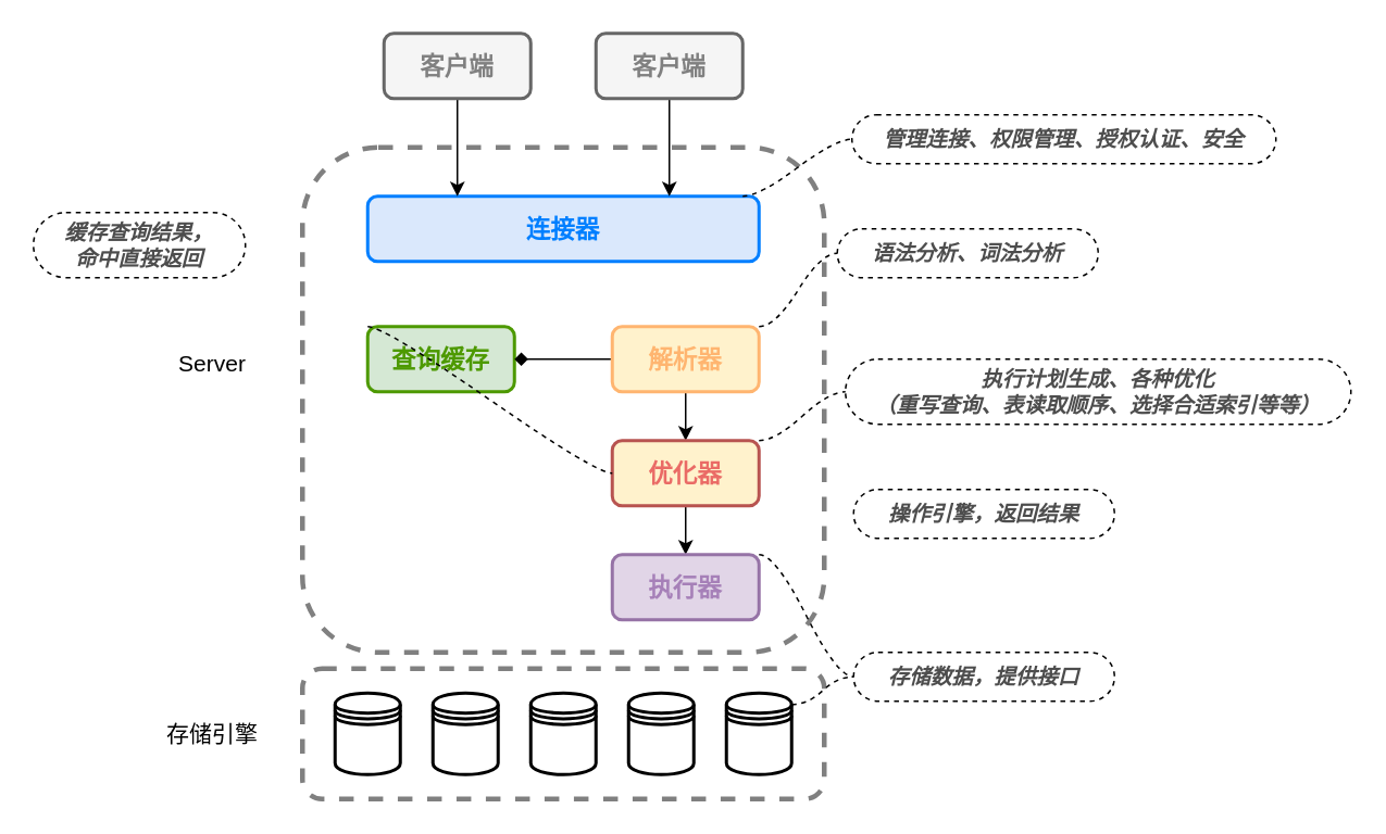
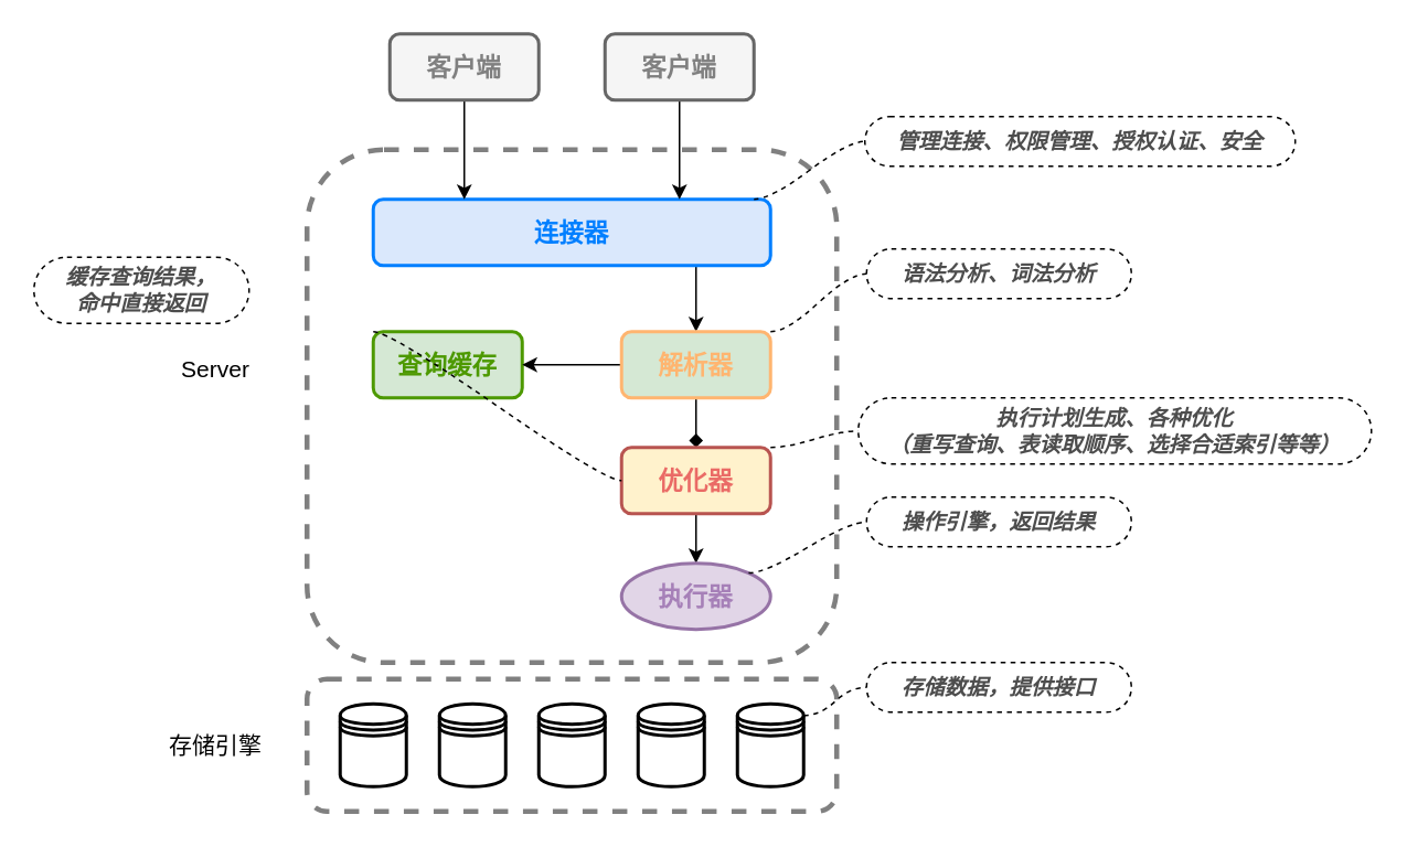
  <mxCell id="0" />
  <mxCell id="1" parent="0" />
  <mxCell id="2" value="" style="rounded=1;whiteSpace=wrap;html=1;dashed=1;strokeWidth=3;fillColor=none;strokeColor=#808080;" parent="1" vertex="1"><mxGeometry x="185" y="410" width="320" height="80" as="geometry" /></mxCell>
  <mxCell id="3" value="" style="rounded=1;whiteSpace=wrap;html=1;dashed=1;strokeWidth=3;fillColor=none;strokeColor=#808080;" parent="1" vertex="1"><mxGeometry x="185" y="90" width="320" height="310" as="geometry" /></mxCell>
+ <mxCell id="4" style="edgeStyle=orthogonalEdgeStyle;rounded=0;orthogonalLoop=1;jettySize=auto;html=1;exitX=0.75;exitY=1;exitDx=0;exitDy=0;entryX=0.5;entryY=0;entryDx=0;entryDy=0;" parent="1" source="5" target="9" edge="1"><mxGeometry relative="1" as="geometry"><Array as="points"><mxPoint x="420" y="160" /></Array></mxGeometry></mxCell>
  <mxCell id="5" value="&lt;b&gt;&lt;font style=&quot;font-size: 15px&quot; color=&quot;#007fff&quot;&gt;连接器&lt;/font&gt;&lt;/b&gt;" style="rounded=1;whiteSpace=wrap;html=1;fillColor=#dae8fc;strokeWidth=2;strokeColor=#007FFF;" parent="1" vertex="1"><mxGeometry x="225" y="120" width="240" height="40" as="geometry" /></mxCell>
  <mxCell id="6" value="&lt;b&gt;&lt;font style=&quot;font-size: 15px&quot; color=&quot;#4d9900&quot;&gt;查询缓存&lt;/font&gt;&lt;/b&gt;" style="rounded=1;whiteSpace=wrap;html=1;fillColor=#d5e8d4;strokeWidth=2;strokeColor=#4D9900;" parent="1" vertex="1"><mxGeometry x="225" y="200" width="90" height="40" as="geometry" /></mxCell>
- <mxCell id="7" style="edgeStyle=orthogonalEdgeStyle;rounded=0;orthogonalLoop=1;jettySize=auto;html=1;entryX=1;entryY=0.5;entryDx=0;entryDy=0;endArrow=diamond;" parent="1" source="9" target="6" edge="1"><mxGeometry relative="1" as="geometry" /></mxCell>
- <mxCell id="8" style="edgeStyle=orthogonalEdgeStyle;rounded=0;orthogonalLoop=1;jettySize=auto;html=1;entryX=0.5;entryY=0;entryDx=0;entryDy=0;" parent="1" source="9" target="11" edge="1"><mxGeometry relative="1" as="geometry" /></mxCell>
- <mxCell id="9" value="&lt;b&gt;&lt;font style=&quot;font-size: 15px&quot; color=&quot;#ffb570&quot;&gt;解析器&lt;/font&gt;&lt;/b&gt;" style="rounded=1;whiteSpace=wrap;html=1;fillColor=#fff2cc;strokeWidth=2;strokeColor=#FFB570;" parent="1" vertex="1"><mxGeometry x="375" y="200" width="90" height="40" as="geometry" /></mxCell>
+ <mxCell id="7" style="edgeStyle=orthogonalEdgeStyle;rounded=0;orthogonalLoop=1;jettySize=auto;html=1;entryX=1;entryY=0.5;entryDx=0;entryDy=0;" parent="1" source="9" target="6" edge="1"><mxGeometry relative="1" as="geometry" /></mxCell>
+ <mxCell id="8" style="edgeStyle=orthogonalEdgeStyle;rounded=0;orthogonalLoop=1;jettySize=auto;html=1;entryX=0.5;entryY=0;entryDx=0;entryDy=0;endArrow=diamond;" parent="1" source="9" target="11" edge="1"><mxGeometry relative="1" as="geometry" /></mxCell>
+ <mxCell id="9" value="&lt;b&gt;&lt;font style=&quot;font-size: 15px&quot; color=&quot;#ffb570&quot;&gt;解析器&lt;/font&gt;&lt;/b&gt;" style="rounded=1;whiteSpace=wrap;html=1;fillColor=#d5e8d4;strokeWidth=2;strokeColor=#FFB570;" parent="1" vertex="1"><mxGeometry x="375" y="200" width="90" height="40" as="geometry" /></mxCell>
  <mxCell id="10" style="edgeStyle=orthogonalEdgeStyle;rounded=0;orthogonalLoop=1;jettySize=auto;html=1;entryX=0.5;entryY=0;entryDx=0;entryDy=0;" parent="1" source="11" target="12" edge="1"><mxGeometry relative="1" as="geometry" /></mxCell>
  <mxCell id="11" value="&lt;b&gt;&lt;font style=&quot;font-size: 15px&quot; color=&quot;#ea6b66&quot;&gt;优化器&lt;/font&gt;&lt;/b&gt;" style="rounded=1;whiteSpace=wrap;html=1;fillColor=#fff2cc;strokeWidth=2;strokeColor=#b85450;" parent="1" vertex="1"><mxGeometry x="375" y="270" width="90" height="40" as="geometry" /></mxCell>
- <mxCell id="12" value="&lt;b&gt;&lt;font style=&quot;font-size: 15px&quot; color=&quot;#a680b8&quot;&gt;执行器&lt;/font&gt;&lt;/b&gt;" style="rounded=1;whiteSpace=wrap;html=1;fillColor=#e1d5e7;strokeWidth=2;strokeColor=#9673a6;" parent="1" vertex="1"><mxGeometry x="375" y="340" width="90" height="40" as="geometry" /></mxCell>
+ <mxCell id="12" value="&lt;b&gt;&lt;font style=&quot;font-size: 15px&quot; color=&quot;#a680b8&quot;&gt;执行器&lt;/font&gt;&lt;/b&gt;" style="ellipse;whiteSpace=wrap;html=1;fillColor=#e1d5e7;strokeWidth=2;strokeColor=#9673a6;" parent="1" vertex="1"><mxGeometry x="375" y="340" width="90" height="40" as="geometry" /></mxCell>
  <mxCell id="13" value="" style="shape=datastore;whiteSpace=wrap;html=1;strokeWidth=2;fillColor=none;" parent="1" vertex="1"><mxGeometry x="205" y="425" width="40" height="50" as="geometry" /></mxCell>
  <mxCell id="14" value="" style="shape=datastore;whiteSpace=wrap;html=1;strokeWidth=2;fillColor=none;" parent="1" vertex="1"><mxGeometry x="265" y="425" width="40" height="50" as="geometry" /></mxCell>
  <mxCell id="15" value="" style="shape=datastore;whiteSpace=wrap;html=1;strokeWidth=2;fillColor=none;" parent="1" vertex="1"><mxGeometry x="325" y="425" width="40" height="50" as="geometry" /></mxCell>
  <mxCell id="16" value="" style="shape=datastore;whiteSpace=wrap;html=1;strokeWidth=2;fillColor=none;" parent="1" vertex="1"><mxGeometry x="385" y="425" width="40" height="50" as="geometry" /></mxCell>
  <mxCell id="17" value="" style="shape=datastore;whiteSpace=wrap;html=1;strokeWidth=2;fillColor=none;" parent="1" vertex="1"><mxGeometry x="445" y="425" width="40" height="50" as="geometry" /></mxCell>
  <mxCell id="18" value="&lt;font style=&quot;font-size: 14px&quot;&gt;Server&lt;/font&gt;" style="text;html=1;strokeColor=none;fillColor=none;align=center;verticalAlign=middle;whiteSpace=wrap;rounded=0;" parent="1" vertex="1"><mxGeometry x="95" y="210" width="70" height="25" as="geometry" /></mxCell>
  <mxCell id="19" value="&lt;font style=&quot;font-size: 14px&quot;&gt;存储引擎&lt;/font&gt;" style="text;html=1;strokeColor=none;fillColor=none;align=center;verticalAlign=middle;whiteSpace=wrap;rounded=0;" parent="1" vertex="1"><mxGeometry x="95" y="437.5" width="70" height="25" as="geometry" /></mxCell>
  <mxCell id="20" style="edgeStyle=orthogonalEdgeStyle;rounded=0;orthogonalLoop=1;jettySize=auto;html=1;" parent="1" source="21" edge="1"><mxGeometry relative="1" as="geometry"><mxPoint x="280" y="120" as="targetPoint" /><Array as="points"><mxPoint x="280" y="120" /></Array></mxGeometry></mxCell>
  <mxCell id="21" value="&lt;b&gt;&lt;font style=&quot;font-size: 15px&quot; color=&quot;#808080&quot;&gt;客户端&lt;/font&gt;&lt;/b&gt;" style="rounded=1;whiteSpace=wrap;html=1;fillColor=#f5f5f5;strokeWidth=2;strokeColor=#666666;fontColor=#333333;" parent="1" vertex="1"><mxGeometry x="235" y="20" width="90" height="40" as="geometry" /></mxCell>
  <mxCell id="22" style="edgeStyle=orthogonalEdgeStyle;rounded=0;orthogonalLoop=1;jettySize=auto;html=1;" parent="1" source="23" edge="1"><mxGeometry relative="1" as="geometry"><mxPoint x="410" y="120" as="targetPoint" /><Array as="points"><mxPoint x="410" y="120" /></Array></mxGeometry></mxCell>
  <mxCell id="23" value="&lt;b&gt;&lt;font style=&quot;font-size: 15px&quot; color=&quot;#808080&quot;&gt;客户端&lt;/font&gt;&lt;/b&gt;" style="rounded=1;whiteSpace=wrap;html=1;fillColor=#f5f5f5;strokeWidth=2;strokeColor=#666666;fontColor=#333333;" parent="1" vertex="1"><mxGeometry x="365" y="20" width="90" height="40" as="geometry" /></mxCell>
  <mxCell id="24" value="&lt;font style=&quot;font-size: 13px&quot; color=&quot;#4d4d4d&quot;&gt;&lt;b&gt;&lt;i&gt;管理连接、权限管理、授权认证、安全&lt;/i&gt;&lt;/b&gt;&lt;/font&gt;" style="whiteSpace=wrap;html=1;rounded=1;arcSize=50;align=center;verticalAlign=middle;strokeWidth=1;autosize=1;spacing=4;treeFolding=1;treeMoving=1;newEdgeStyle={&quot;edgeStyle&quot;:&quot;entityRelationEdgeStyle&quot;,&quot;startArrow&quot;:&quot;none&quot;,&quot;endArrow&quot;:&quot;none&quot;,&quot;segment&quot;:10,&quot;curved&quot;:1};fillColor=none;dashed=1;" parent="1" vertex="1"><mxGeometry x="522" y="70" width="260" height="30" as="geometry" /></mxCell>
  <mxCell id="25" value="" style="edgeStyle=entityRelationEdgeStyle;startArrow=none;endArrow=none;segment=10;curved=1;dashed=1;" parent="1" target="24" edge="1"><mxGeometry relative="1" as="geometry"><mxPoint x="455" y="120" as="sourcePoint" /></mxGeometry></mxCell>
- <mxCell id="26" value="&lt;font style=&quot;font-size: 13px&quot; color=&quot;#4d4d4d&quot;&gt;&lt;b&gt;&lt;i&gt;语法分析、词法分析&lt;/i&gt;&lt;/b&gt;&lt;/font&gt;" style="whiteSpace=wrap;html=1;rounded=1;arcSize=50;align=center;verticalAlign=middle;strokeWidth=1;autosize=1;spacing=4;treeFolding=1;treeMoving=1;newEdgeStyle={&quot;edgeStyle&quot;:&quot;entityRelationEdgeStyle&quot;,&quot;startArrow&quot;:&quot;none&quot;,&quot;endArrow&quot;:&quot;none&quot;,&quot;segment&quot;:10,&quot;curved&quot;:1};fillColor=none;dashed=1;" parent="1" vertex="1"><mxGeometry x="513" y="140" width="160" height="30" as="geometry" /></mxCell>
+ <mxCell id="26" value="&lt;font style=&quot;font-size: 13px&quot; color=&quot;#4d4d4d&quot;&gt;&lt;b&gt;&lt;i&gt;语法分析、词法分析&lt;/i&gt;&lt;/b&gt;&lt;/font&gt;" style="whiteSpace=wrap;html=1;rounded=1;arcSize=50;align=center;verticalAlign=middle;strokeWidth=1;autosize=1;spacing=4;treeFolding=1;treeMoving=1;newEdgeStyle={&quot;edgeStyle&quot;:&quot;entityRelationEdgeStyle&quot;,&quot;startArrow&quot;:&quot;none&quot;,&quot;endArrow&quot;:&quot;none&quot;,&quot;segment&quot;:10,&quot;curved&quot;:1};fillColor=none;dashed=1;" parent="1" vertex="1"><mxGeometry x="523" y="150" width="160" height="30" as="geometry" /></mxCell>
  <mxCell id="27" value="" style="edgeStyle=entityRelationEdgeStyle;startArrow=none;endArrow=none;segment=10;curved=1;dashed=1;" parent="1" target="26" edge="1"><mxGeometry relative="1" as="geometry"><mxPoint x="465" y="200" as="sourcePoint" /></mxGeometry></mxCell>
- <mxCell id="28" value="&lt;font style=&quot;font-size: 13px&quot; color=&quot;#4d4d4d&quot;&gt;&lt;b&gt;&lt;i&gt;执行计划生成、各种优化&lt;br&gt;（重写查询、表读取顺序、选择合适索引等等）&lt;/i&gt;&lt;/b&gt;&lt;/font&gt;" style="whiteSpace=wrap;html=1;rounded=1;arcSize=50;align=center;verticalAlign=middle;strokeWidth=1;autosize=1;spacing=4;treeFolding=1;treeMoving=1;newEdgeStyle={&quot;edgeStyle&quot;:&quot;entityRelationEdgeStyle&quot;,&quot;startArrow&quot;:&quot;none&quot;,&quot;endArrow&quot;:&quot;none&quot;,&quot;segment&quot;:10,&quot;curved&quot;:1};fillColor=none;dashed=1;" parent="1" vertex="1"><mxGeometry x="518" y="220" width="310" height="40" as="geometry" /></mxCell>
+ <mxCell id="28" value="&lt;font style=&quot;font-size: 13px&quot; color=&quot;#4d4d4d&quot;&gt;&lt;b&gt;&lt;i&gt;执行计划生成、各种优化&lt;br&gt;（重写查询、表读取顺序、选择合适索引等等）&lt;/i&gt;&lt;/b&gt;&lt;/font&gt;" style="whiteSpace=wrap;html=1;rounded=1;arcSize=50;align=center;verticalAlign=middle;strokeWidth=1;autosize=1;spacing=4;treeFolding=1;treeMoving=1;newEdgeStyle={&quot;edgeStyle&quot;:&quot;entityRelationEdgeStyle&quot;,&quot;startArrow&quot;:&quot;none&quot;,&quot;endArrow&quot;:&quot;none&quot;,&quot;segment&quot;:10,&quot;curved&quot;:1};fillColor=none;dashed=1;" parent="1" vertex="1"><mxGeometry x="518" y="240" width="310" height="40" as="geometry" /></mxCell>
  <mxCell id="29" value="" style="edgeStyle=entityRelationEdgeStyle;startArrow=none;endArrow=none;segment=10;curved=1;dashed=1;" parent="1" target="28" edge="1"><mxGeometry relative="1" as="geometry"><mxPoint x="465" y="270" as="sourcePoint" /></mxGeometry></mxCell>
  <mxCell id="30" value="&lt;font style=&quot;font-size: 13px&quot; color=&quot;#4d4d4d&quot;&gt;&lt;b&gt;&lt;i&gt;操作引擎，返回结果&lt;/i&gt;&lt;/b&gt;&lt;/font&gt;" style="whiteSpace=wrap;html=1;rounded=1;arcSize=50;align=center;verticalAlign=middle;strokeWidth=1;autosize=1;spacing=4;treeFolding=1;treeMoving=1;newEdgeStyle={&quot;edgeStyle&quot;:&quot;entityRelationEdgeStyle&quot;,&quot;startArrow&quot;:&quot;none&quot;,&quot;endArrow&quot;:&quot;none&quot;,&quot;segment&quot;:10,&quot;curved&quot;:1};fillColor=none;dashed=1;" parent="1" vertex="1"><mxGeometry x="523" y="300" width="160" height="30" as="geometry" /></mxCell>
- <mxCell id="31" value="" style="edgeStyle=entityRelationEdgeStyle;startArrow=none;endArrow=none;segment=10;curved=1;dashed=1;exitX=1;exitY=0;exitDx=0;exitDy=0;" parent="1" source="12" target="32" edge="1"><mxGeometry relative="1" as="geometry"><mxPoint x="465" y="330" as="sourcePoint" /></mxGeometry></mxCell>
+ <mxCell id="31" value="" style="edgeStyle=entityRelationEdgeStyle;startArrow=none;endArrow=none;segment=10;curved=1;dashed=1;exitX=1;exitY=0;exitDx=0;exitDy=0;" parent="1" source="12" target="30" edge="1"><mxGeometry relative="1" as="geometry"><mxPoint x="465" y="330" as="sourcePoint" /></mxGeometry></mxCell>
  <mxCell id="32" value="&lt;font style=&quot;font-size: 13px&quot; color=&quot;#4d4d4d&quot;&gt;&lt;b&gt;&lt;i&gt;存储数据，提供接口&lt;/i&gt;&lt;/b&gt;&lt;/font&gt;" style="whiteSpace=wrap;html=1;rounded=1;arcSize=50;align=center;verticalAlign=middle;strokeWidth=1;autosize=1;spacing=4;treeFolding=1;treeMoving=1;newEdgeStyle={&quot;edgeStyle&quot;:&quot;entityRelationEdgeStyle&quot;,&quot;startArrow&quot;:&quot;none&quot;,&quot;endArrow&quot;:&quot;none&quot;,&quot;segment&quot;:10,&quot;curved&quot;:1};fillColor=none;dashed=1;" parent="1" vertex="1"><mxGeometry x="523" y="400" width="160" height="30" as="geometry" /></mxCell>
  <mxCell id="33" value="" style="edgeStyle=entityRelationEdgeStyle;startArrow=none;endArrow=none;segment=10;curved=1;dashed=1;" parent="1" target="32" edge="1"><mxGeometry relative="1" as="geometry"><mxPoint x="485" y="432" as="sourcePoint" /></mxGeometry></mxCell>
- <mxCell id="34" value="&lt;font color=&quot;#4d4d4d&quot;&gt;&lt;span style=&quot;font-size: 13px&quot;&gt;&lt;b&gt;&lt;i&gt;缓存查询结果，&lt;br&gt;命中直接返回&lt;/i&gt;&lt;/b&gt;&lt;/span&gt;&lt;/font&gt;" style="whiteSpace=wrap;html=1;rounded=1;arcSize=50;align=center;verticalAlign=middle;strokeWidth=1;autosize=1;spacing=4;treeFolding=1;treeMoving=1;newEdgeStyle={&quot;edgeStyle&quot;:&quot;entityRelationEdgeStyle&quot;,&quot;startArrow&quot;:&quot;none&quot;,&quot;endArrow&quot;:&quot;none&quot;,&quot;segment&quot;:10,&quot;curved&quot;:1};fillColor=none;dashed=1;" parent="1" vertex="1"><mxGeometry x="20" y="130" width="130" height="40" as="geometry" /></mxCell>
+ <mxCell id="34" value="&lt;font color=&quot;#4d4d4d&quot;&gt;&lt;span style=&quot;font-size: 13px&quot;&gt;&lt;b&gt;&lt;i&gt;缓存查询结果，&lt;br&gt;命中直接返回&lt;/i&gt;&lt;/b&gt;&lt;/span&gt;&lt;/font&gt;" style="whiteSpace=wrap;html=1;rounded=1;arcSize=50;align=center;verticalAlign=middle;strokeWidth=1;autosize=1;spacing=4;treeFolding=1;treeMoving=1;newEdgeStyle={&quot;edgeStyle&quot;:&quot;entityRelationEdgeStyle&quot;,&quot;startArrow&quot;:&quot;none&quot;,&quot;endArrow&quot;:&quot;none&quot;,&quot;segment&quot;:10,&quot;curved&quot;:1};fillColor=none;dashed=1;" parent="1" vertex="1"><mxGeometry x="20" y="155" width="130" height="40" as="geometry" /></mxCell>
  <mxCell id="35" value="" style="edgeStyle=entityRelationEdgeStyle;startArrow=none;endArrow=none;segment=10;curved=1;dashed=1;exitX=0;exitY=0;exitDx=0;exitDy=0;" parent="1" source="6" target="11" edge="1"><mxGeometry relative="1" as="geometry"><mxPoint x="475" y="210" as="sourcePoint" /></mxGeometry></mxCell>
